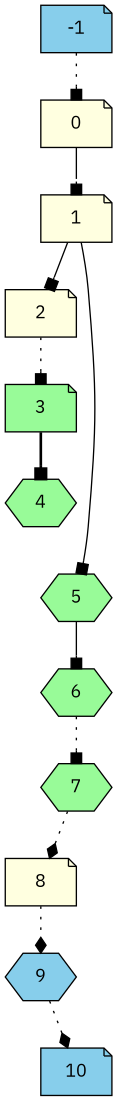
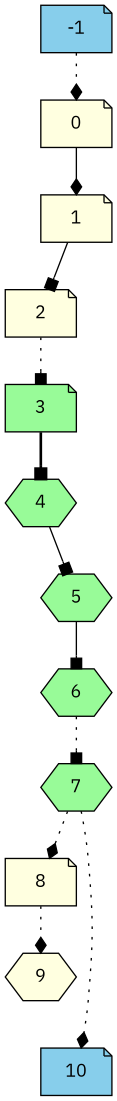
  digraph {
    fontname="IBM Plex Sans"
    node [fillcolor=lightyellow fontname="IBM Plex Sans" shape=note style=filled]
    edge [arrowhead=box fontname="IBM Plex Sans" style=dotted]
    0
    1
    2
    3 [fillcolor=palegreen]
    -1 [fillcolor=skyblue]
    4 [fillcolor=palegreen shape=hexagon]
    5 [fillcolor=palegreen shape=hexagon]
    6 [fillcolor=palegreen shape=hexagon]
    7 [fillcolor=palegreen shape=hexagon]
    8
-   9 [fillcolor=skyblue shape=hexagon]
+   9 [shape=hexagon]
    10 [fillcolor=skyblue]
-   0 -> 1 [style=solid]
+   0 -> 1 [arrowhead=diamond style=solid]
    1 -> 2 [style=solid]
    2 -> 3
    3 -> 4 [style=bold]
-   -1 -> 0
-   1 -> 5 [style=solid]
+   -1 -> 0 [arrowhead=diamond]
+   4 -> 5 [style=solid]
    5 -> 6 [style=solid]
    6 -> 7
    7 -> 8 [arrowhead=diamond]
    8 -> 9 [arrowhead=diamond]
-   9 -> 10 [arrowhead=diamond]
+   7 -> 10 [arrowhead=diamond]
  }
